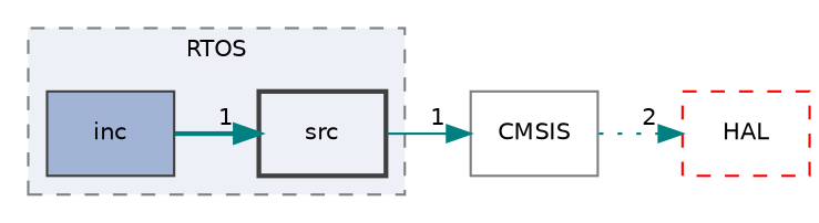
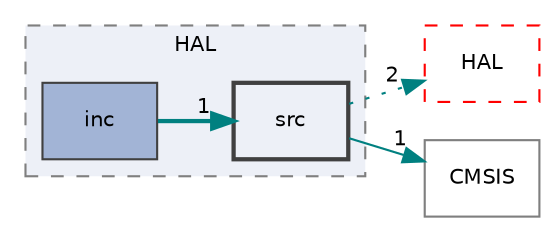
  digraph {
    compound=true
    fontname="DejaVu Sans"
    rankdir=LR
    node [color=grey25 fillcolor="#edf0f7" fontname="DejaVu Sans" fontsize=10 shape=box]
    edge [color=teal fontname="DejaVu Sans" fontsize=10 headlabel=1 labeldistance=1.5 labelfontname=Helvetica labelfontsize=10]
    n1 [fillcolor="#a2b4d6" label=inc style="filled,"]
    n2 [label=src style="filled,bold,"]
    n3 [color=red label=HAL style="dashed,"]
    n4 [color=grey50 label=CMSIS]
    subgraph cluster_1 {
      bgcolor="#edf0f7"
      fontsize=10
-     label=RTOS
+     label=HAL
      pencolor=grey50
      style="filled,dashed,"
      n1
      n2
    }
    n1 -> n2 [style=bold]
-   n4 -> n3 [headlabel=2 style=dotted]
+   n2 -> n3 [headlabel=2 style=dotted]
    n2 -> n4 [style=solid]
  }
